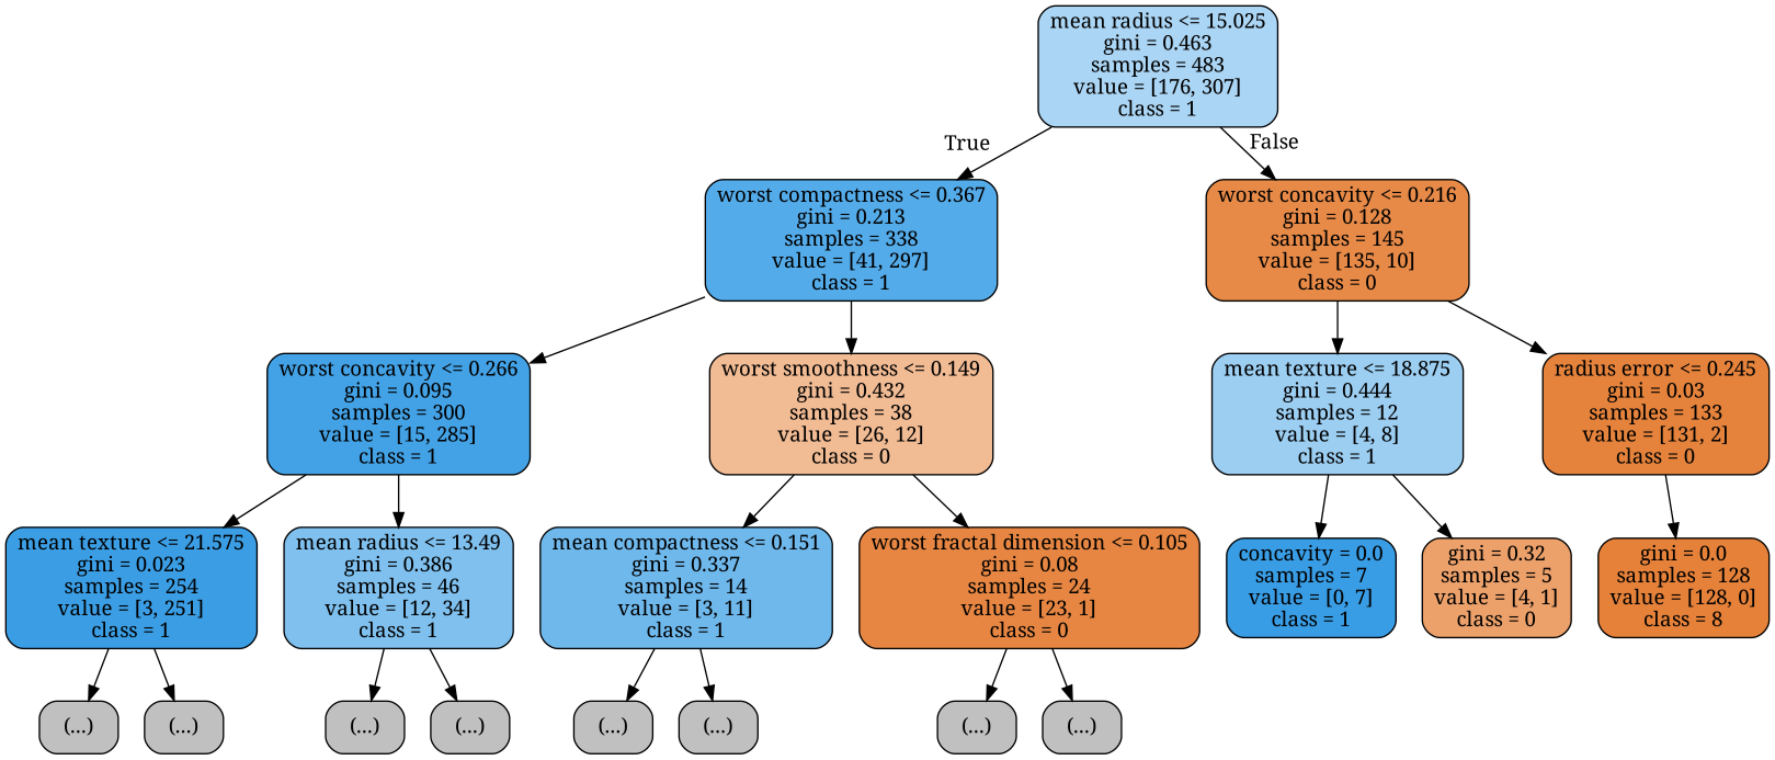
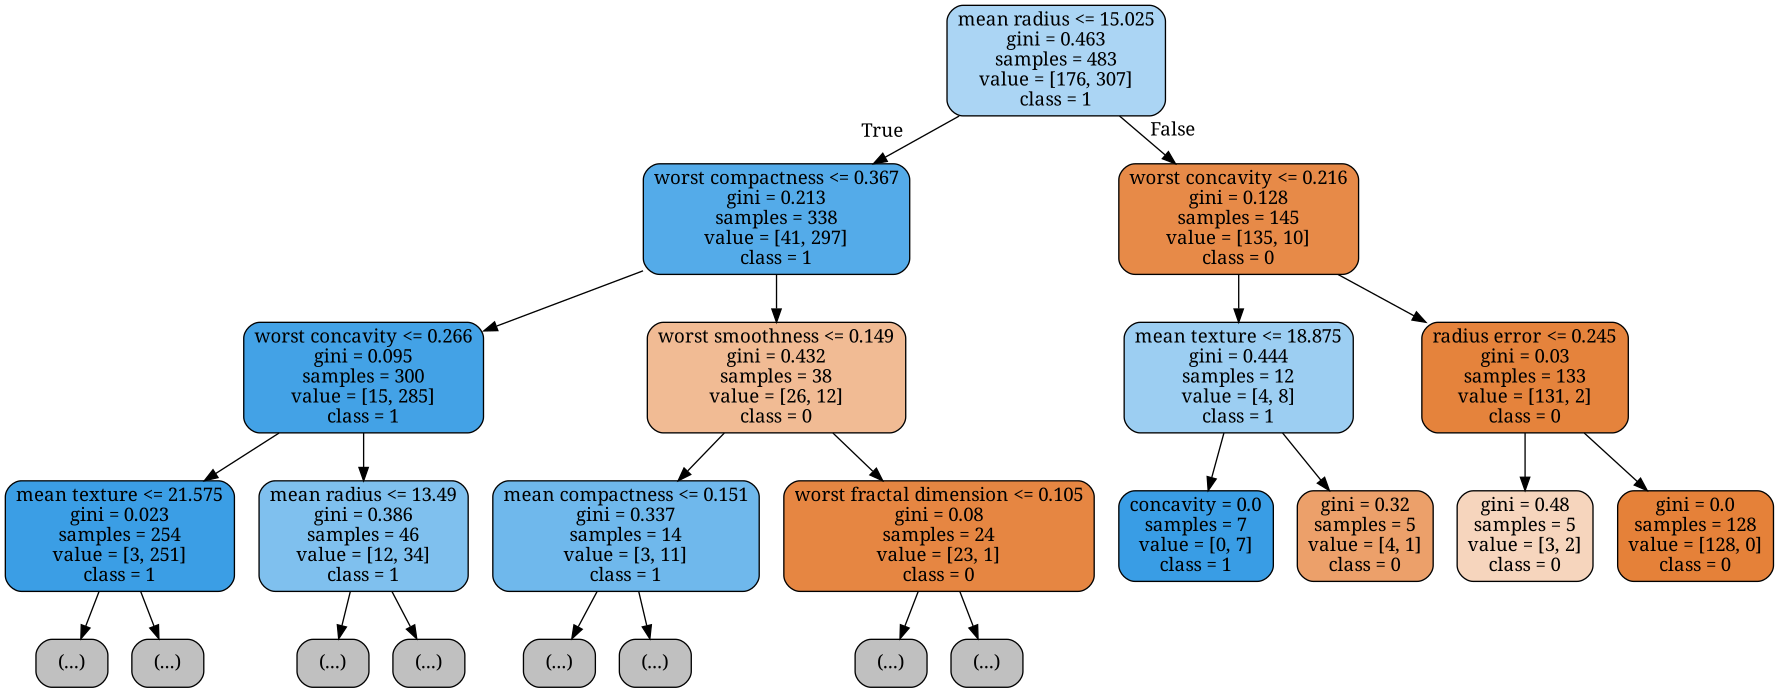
  digraph {
    fontname="Noto Serif"
    node [color=black fillcolor="#C0C0C0" fontname="Noto Serif" shape=box style="filled, rounded"]
    edge [fontname="Noto Serif"]
    n1 [fillcolor="#abd5f4" label="mean radius <= 15.025\ngini = 0.463\nsamples = 483\nvalue = [176, 307]\nclass = 1"]
    n2 [fillcolor="#54abe9" label="worst compactness <= 0.367\ngini = 0.213\nsamples = 338\nvalue = [41, 297]\nclass = 1"]
    n3 [fillcolor="#e78a48" label="worst concavity <= 0.216\ngini = 0.128\nsamples = 145\nvalue = [135, 10]\nclass = 0"]
    n4 [fillcolor="#43a2e6" label="worst concavity <= 0.266\ngini = 0.095\nsamples = 300\nvalue = [15, 285]\nclass = 1"]
    n5 [fillcolor="#f1bb94" label="worst smoothness <= 0.149\ngini = 0.432\nsamples = 38\nvalue = [26, 12]\nclass = 0"]
    n6 [fillcolor="#9ccef2" label="mean texture <= 18.875\ngini = 0.444\nsamples = 12\nvalue = [4, 8]\nclass = 1"]
    n7 [fillcolor="#e5833c" label="radius error <= 0.245\ngini = 0.03\nsamples = 133\nvalue = [131, 2]\nclass = 0"]
    n8 [fillcolor="#3b9ee5" label="mean texture <= 21.575\ngini = 0.023\nsamples = 254\nvalue = [3, 251]\nclass = 1"]
    n9 [fillcolor="#7fc0ee" label="mean radius <= 13.49\ngini = 0.386\nsamples = 46\nvalue = [12, 34]\nclass = 1"]
    n10 [fillcolor="#6fb8ec" label="mean compactness <= 0.151\ngini = 0.337\nsamples = 14\nvalue = [3, 11]\nclass = 1"]
    n11 [fillcolor="#e68642" label="worst fractal dimension <= 0.105\ngini = 0.08\nsamples = 24\nvalue = [23, 1]\nclass = 0"]
    n12 [label="(...)"]
    n13 [label="(...)"]
    n14 [label="(...)"]
    n15 [label="(...)"]
    n16 [label="(...)"]
    n17 [label="(...)"]
    n18 [label="(...)"]
    n19 [label="(...)"]
    n20 [fillcolor="#399de5" label="concavity = 0.0\nsamples = 7\nvalue = [0, 7]\nclass = 1"]
    n21 [fillcolor="#eca06a" label="gini = 0.32\nsamples = 5\nvalue = [4, 1]\nclass = 0"]
-   n23 [fillcolor="#e58139" label="gini = 0.0\nsamples = 128\nvalue = [128, 0]\nclass = 8"]
+   n22 [fillcolor="#f6d5bd" label="gini = 0.48\nsamples = 5\nvalue = [3, 2]\nclass = 0"]
+   n23 [fillcolor="#e58139" label="gini = 0.0\nsamples = 128\nvalue = [128, 0]\nclass = 0"]
    n1 -> n2 [headlabel=True labelangle=45 labeldistance=2.5]
    n1 -> n3 [headlabel=False labelangle=-45 labeldistance=2.5]
    n2 -> n4
    n2 -> n5
    n3 -> n6
    n3 -> n7
    n4 -> n8
    n4 -> n9
    n5 -> n10
    n5 -> n11
    n6 -> n20
    n6 -> n21
+   n7 -> n22
    n7 -> n23
    n8 -> n12
    n8 -> n13
    n9 -> n14
    n9 -> n15
    n10 -> n16
    n10 -> n17
    n11 -> n18
    n11 -> n19
  }
